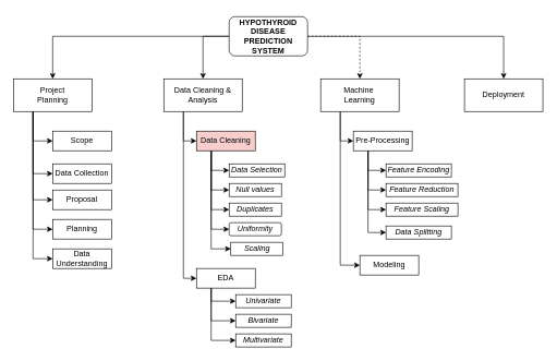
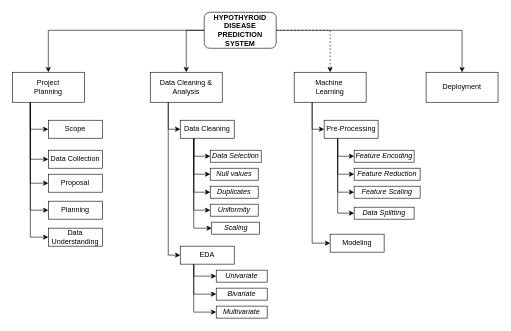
  <mxCell id="0" />
  <mxCell id="1" parent="0" />
  <mxCell id="2" style="edgeStyle=orthogonalEdgeStyle;rounded=0;orthogonalLoop=1;jettySize=auto;html=1;exitX=0;exitY=0.5;exitDx=0;exitDy=0;entryX=0.5;entryY=0;entryDx=0;entryDy=0;" edge="1" parent="1" source="6" target="12"><mxGeometry relative="1" as="geometry" /></mxCell>
  <mxCell id="3" style="edgeStyle=orthogonalEdgeStyle;rounded=0;orthogonalLoop=1;jettySize=auto;html=1;exitX=0;exitY=0.5;exitDx=0;exitDy=0;entryX=0.5;entryY=0;entryDx=0;entryDy=0;" edge="1" parent="1" source="6" target="19"><mxGeometry relative="1" as="geometry" /></mxCell>
  <mxCell id="4" style="edgeStyle=orthogonalEdgeStyle;rounded=0;orthogonalLoop=1;jettySize=auto;html=1;exitX=1;exitY=0.5;exitDx=0;exitDy=0;entryX=0.5;entryY=0;entryDx=0;entryDy=0;" edge="1" parent="1" source="6" target="13"><mxGeometry relative="1" as="geometry" /></mxCell>
  <mxCell id="5" style="edgeStyle=orthogonalEdgeStyle;rounded=0;orthogonalLoop=1;jettySize=auto;html=1;exitX=1;exitY=0.5;exitDx=0;exitDy=0;entryX=0.5;entryY=0;entryDx=0;entryDy=0;dashed=1;" edge="1" parent="1" source="6" target="16"><mxGeometry relative="1" as="geometry" /></mxCell>
- <mxCell id="6" value="&lt;b&gt;HYPOTHYROID DISEASE PREDICTION SYSTEM&lt;/b&gt;" style="rounded=1;whiteSpace=wrap;html=1;" vertex="1" parent="1"><mxGeometry x="350" y="25" width="120" height="60" as="geometry" /></mxCell>
+ <mxCell id="6" value="&lt;b&gt;HYPOTHYROID DISEASE PREDICTION SYSTEM&lt;/b&gt;" style="rounded=1;whiteSpace=wrap;html=1;" vertex="1" parent="1"><mxGeometry x="340" y="20" width="120" height="60" as="geometry" /></mxCell>
  <mxCell id="7" style="edgeStyle=orthogonalEdgeStyle;rounded=0;orthogonalLoop=1;jettySize=auto;html=1;exitX=0.25;exitY=1;exitDx=0;exitDy=0;entryX=0;entryY=0.5;entryDx=0;entryDy=0;" edge="1" parent="1" source="12" target="20"><mxGeometry relative="1" as="geometry" /></mxCell>
  <mxCell id="8" style="edgeStyle=orthogonalEdgeStyle;rounded=0;orthogonalLoop=1;jettySize=auto;html=1;exitX=0.25;exitY=1;exitDx=0;exitDy=0;entryX=0;entryY=0.5;entryDx=0;entryDy=0;" edge="1" parent="1" source="12" target="22"><mxGeometry relative="1" as="geometry" /></mxCell>
  <mxCell id="9" style="edgeStyle=orthogonalEdgeStyle;rounded=0;orthogonalLoop=1;jettySize=auto;html=1;exitX=0.25;exitY=1;exitDx=0;exitDy=0;entryX=0;entryY=0.5;entryDx=0;entryDy=0;" edge="1" parent="1" source="12" target="23"><mxGeometry relative="1" as="geometry" /></mxCell>
  <mxCell id="10" style="edgeStyle=orthogonalEdgeStyle;rounded=0;orthogonalLoop=1;jettySize=auto;html=1;exitX=0.25;exitY=1;exitDx=0;exitDy=0;entryX=0;entryY=0.5;entryDx=0;entryDy=0;" edge="1" parent="1" source="12" target="24"><mxGeometry relative="1" as="geometry" /></mxCell>
  <mxCell id="11" style="edgeStyle=orthogonalEdgeStyle;rounded=0;orthogonalLoop=1;jettySize=auto;html=1;exitX=0.25;exitY=1;exitDx=0;exitDy=0;entryX=0;entryY=0.5;entryDx=0;entryDy=0;" edge="1" parent="1" source="12" target="21"><mxGeometry relative="1" as="geometry" /></mxCell>
  <mxCell id="12" value="Project&lt;br&gt;Planning" style="rounded=0;whiteSpace=wrap;html=1;" vertex="1" parent="1"><mxGeometry x="20" y="120" width="120" height="50" as="geometry" /></mxCell>
  <mxCell id="13" value="Deployment" style="rounded=0;whiteSpace=wrap;html=1;" vertex="1" parent="1"><mxGeometry x="710" y="120" width="120" height="50" as="geometry" /></mxCell>
  <mxCell id="14" style="edgeStyle=orthogonalEdgeStyle;rounded=0;orthogonalLoop=1;jettySize=auto;html=1;exitX=0.25;exitY=1;exitDx=0;exitDy=0;entryX=0;entryY=0.5;entryDx=0;entryDy=0;" edge="1" parent="1" source="16" target="47"><mxGeometry relative="1" as="geometry" /></mxCell>
  <mxCell id="15" style="edgeStyle=orthogonalEdgeStyle;rounded=0;orthogonalLoop=1;jettySize=auto;html=1;exitX=0.25;exitY=1;exitDx=0;exitDy=0;entryX=0;entryY=0.5;entryDx=0;entryDy=0;" edge="1" parent="1" source="16" target="52"><mxGeometry relative="1" as="geometry" /></mxCell>
  <mxCell id="16" value="Machine&amp;nbsp;&lt;br&gt;Learning" style="rounded=0;whiteSpace=wrap;html=1;" vertex="1" parent="1"><mxGeometry x="490" y="120" width="120" height="50" as="geometry" /></mxCell>
  <mxCell id="17" style="edgeStyle=orthogonalEdgeStyle;rounded=0;orthogonalLoop=1;jettySize=auto;html=1;exitX=0.25;exitY=1;exitDx=0;exitDy=0;entryX=0;entryY=0.5;entryDx=0;entryDy=0;" edge="1" parent="1" source="19" target="30"><mxGeometry relative="1" as="geometry" /></mxCell>
  <mxCell id="18" style="edgeStyle=orthogonalEdgeStyle;rounded=0;orthogonalLoop=1;jettySize=auto;html=1;exitX=0.25;exitY=1;exitDx=0;exitDy=0;entryX=0;entryY=0.5;entryDx=0;entryDy=0;" edge="1" parent="1" source="19" target="39"><mxGeometry relative="1" as="geometry" /></mxCell>
  <mxCell id="19" value="Data Cleaning &amp;amp; Analysis" style="rounded=0;whiteSpace=wrap;html=1;" vertex="1" parent="1"><mxGeometry x="250" y="120" width="120" height="50" as="geometry" /></mxCell>
  <mxCell id="20" value="Scope" style="rounded=0;whiteSpace=wrap;html=1;" vertex="1" parent="1"><mxGeometry x="80" y="200" width="90" height="30" as="geometry" /></mxCell>
  <mxCell id="21" value="Data Understanding" style="rounded=0;whiteSpace=wrap;html=1;" vertex="1" parent="1"><mxGeometry x="80" y="380" width="90" height="30" as="geometry" /></mxCell>
  <mxCell id="22" value="Data Collection" style="rounded=0;whiteSpace=wrap;html=1;" vertex="1" parent="1"><mxGeometry x="80" y="250" width="90" height="30" as="geometry" /></mxCell>
  <mxCell id="23" value="Proposal" style="rounded=0;whiteSpace=wrap;html=1;" vertex="1" parent="1"><mxGeometry x="80" y="290" width="90" height="30" as="geometry" /></mxCell>
  <mxCell id="24" value="Planning" style="rounded=0;whiteSpace=wrap;html=1;" vertex="1" parent="1"><mxGeometry x="80" y="335" width="90" height="30" as="geometry" /></mxCell>
  <mxCell id="25" style="edgeStyle=orthogonalEdgeStyle;rounded=0;orthogonalLoop=1;jettySize=auto;html=1;exitX=0.25;exitY=1;exitDx=0;exitDy=0;entryX=0;entryY=0.5;entryDx=0;entryDy=0;" edge="1" parent="1" source="30" target="31"><mxGeometry relative="1" as="geometry" /></mxCell>
  <mxCell id="26" style="edgeStyle=orthogonalEdgeStyle;rounded=0;orthogonalLoop=1;jettySize=auto;html=1;exitX=0.25;exitY=1;exitDx=0;exitDy=0;entryX=0;entryY=0.5;entryDx=0;entryDy=0;" edge="1" parent="1" source="30" target="35"><mxGeometry relative="1" as="geometry" /></mxCell>
  <mxCell id="27" style="edgeStyle=orthogonalEdgeStyle;rounded=0;orthogonalLoop=1;jettySize=auto;html=1;exitX=0.25;exitY=1;exitDx=0;exitDy=0;entryX=0;entryY=0.5;entryDx=0;entryDy=0;" edge="1" parent="1" source="30" target="33"><mxGeometry relative="1" as="geometry" /></mxCell>
  <mxCell id="28" style="edgeStyle=orthogonalEdgeStyle;rounded=0;orthogonalLoop=1;jettySize=auto;html=1;exitX=0.25;exitY=1;exitDx=0;exitDy=0;entryX=0;entryY=0.5;entryDx=0;entryDy=0;" edge="1" parent="1" source="30" target="32"><mxGeometry relative="1" as="geometry" /></mxCell>
  <mxCell id="29" style="edgeStyle=orthogonalEdgeStyle;rounded=0;orthogonalLoop=1;jettySize=auto;html=1;exitX=0.25;exitY=1;exitDx=0;exitDy=0;entryX=0;entryY=0.5;entryDx=0;entryDy=0;" edge="1" parent="1" source="30" target="34"><mxGeometry relative="1" as="geometry" /></mxCell>
- <mxCell id="30" value="Data Cleaning" style="rounded=0;whiteSpace=wrap;html=1;fillColor=#f8cecc;" vertex="1" parent="1"><mxGeometry x="300" y="200" width="90" height="30" as="geometry" /></mxCell>
+ <mxCell id="30" value="Data Cleaning" style="rounded=0;whiteSpace=wrap;html=1;" vertex="1" parent="1"><mxGeometry x="300" y="200" width="90" height="30" as="geometry" /></mxCell>
  <mxCell id="31" value="&lt;i&gt;Data Selection&lt;/i&gt;" style="rounded=0;whiteSpace=wrap;html=1;" vertex="1" parent="1"><mxGeometry x="350" y="250" width="85" height="20" as="geometry" /></mxCell>
- <mxCell id="32" value="&lt;i&gt;Uniformity&lt;/i&gt;" style="whiteSpace=wrap;html=1;rounded=1;" vertex="1" parent="1"><mxGeometry x="350" y="340" width="80" height="20" as="geometry" /></mxCell>
+ <mxCell id="32" value="&lt;i&gt;Uniformity&lt;/i&gt;" style="rounded=0;whiteSpace=wrap;html=1;" vertex="1" parent="1"><mxGeometry x="350" y="340" width="80" height="20" as="geometry" /></mxCell>
  <mxCell id="33" value="&lt;i&gt;Duplicates&lt;/i&gt;" style="rounded=0;whiteSpace=wrap;html=1;" vertex="1" parent="1"><mxGeometry x="350" y="310" width="80" height="20" as="geometry" /></mxCell>
  <mxCell id="34" value="&lt;i&gt;Scaling&lt;/i&gt;" style="rounded=0;whiteSpace=wrap;html=1;" vertex="1" parent="1"><mxGeometry x="352.5" y="370" width="80" height="20" as="geometry" /></mxCell>
  <mxCell id="35" value="&lt;i&gt;Null values&lt;/i&gt;" style="rounded=0;whiteSpace=wrap;html=1;" vertex="1" parent="1"><mxGeometry x="350" y="280" width="80" height="20" as="geometry" /></mxCell>
  <mxCell id="36" style="edgeStyle=orthogonalEdgeStyle;rounded=0;orthogonalLoop=1;jettySize=auto;html=1;exitX=0.25;exitY=1;exitDx=0;exitDy=0;entryX=0;entryY=0.5;entryDx=0;entryDy=0;" edge="1" parent="1" source="39" target="40"><mxGeometry relative="1" as="geometry" /></mxCell>
  <mxCell id="37" style="edgeStyle=orthogonalEdgeStyle;rounded=0;orthogonalLoop=1;jettySize=auto;html=1;exitX=0.25;exitY=1;exitDx=0;exitDy=0;entryX=0;entryY=0.5;entryDx=0;entryDy=0;" edge="1" parent="1" source="39" target="41"><mxGeometry relative="1" as="geometry" /></mxCell>
  <mxCell id="38" style="edgeStyle=orthogonalEdgeStyle;rounded=0;orthogonalLoop=1;jettySize=auto;html=1;exitX=0.25;exitY=1;exitDx=0;exitDy=0;entryX=0;entryY=0.5;entryDx=0;entryDy=0;" edge="1" parent="1" source="39" target="42"><mxGeometry relative="1" as="geometry" /></mxCell>
  <mxCell id="39" value="EDA" style="rounded=0;whiteSpace=wrap;html=1;" vertex="1" parent="1"><mxGeometry x="300" y="410" width="90" height="30" as="geometry" /></mxCell>
  <mxCell id="40" value="&lt;i&gt;Univariate&lt;/i&gt;" style="rounded=0;whiteSpace=wrap;html=1;" vertex="1" parent="1"><mxGeometry x="360" y="450" width="85" height="20" as="geometry" /></mxCell>
  <mxCell id="41" value="&lt;i&gt;Bivariate&lt;/i&gt;" style="rounded=0;whiteSpace=wrap;html=1;" vertex="1" parent="1"><mxGeometry x="360" y="480" width="85" height="20" as="geometry" /></mxCell>
  <mxCell id="42" value="&lt;i&gt;Multivariate&lt;/i&gt;" style="rounded=0;whiteSpace=wrap;html=1;" vertex="1" parent="1"><mxGeometry x="360" y="510" width="85" height="20" as="geometry" /></mxCell>
  <mxCell id="43" style="edgeStyle=orthogonalEdgeStyle;rounded=0;orthogonalLoop=1;jettySize=auto;html=1;exitX=0.25;exitY=1;exitDx=0;exitDy=0;entryX=0;entryY=0.5;entryDx=0;entryDy=0;" edge="1" parent="1" source="47" target="48"><mxGeometry relative="1" as="geometry" /></mxCell>
  <mxCell id="44" style="edgeStyle=orthogonalEdgeStyle;rounded=0;orthogonalLoop=1;jettySize=auto;html=1;exitX=0.25;exitY=1;exitDx=0;exitDy=0;entryX=0;entryY=0.5;entryDx=0;entryDy=0;" edge="1" parent="1" source="47" target="49"><mxGeometry relative="1" as="geometry" /></mxCell>
  <mxCell id="45" style="edgeStyle=orthogonalEdgeStyle;rounded=0;orthogonalLoop=1;jettySize=auto;html=1;exitX=0.25;exitY=1;exitDx=0;exitDy=0;entryX=0;entryY=0.5;entryDx=0;entryDy=0;" edge="1" parent="1" source="47" target="50"><mxGeometry relative="1" as="geometry" /></mxCell>
  <mxCell id="46" style="edgeStyle=orthogonalEdgeStyle;rounded=0;orthogonalLoop=1;jettySize=auto;html=1;exitX=0.25;exitY=1;exitDx=0;exitDy=0;entryX=0;entryY=0.5;entryDx=0;entryDy=0;" edge="1" parent="1" source="47" target="51"><mxGeometry relative="1" as="geometry" /></mxCell>
  <mxCell id="47" value="Pre-Processing" style="rounded=0;whiteSpace=wrap;html=1;" vertex="1" parent="1"><mxGeometry x="540" y="200" width="90" height="30" as="geometry" /></mxCell>
  <mxCell id="48" value="&lt;i&gt;Feature Encoding&lt;/i&gt;" style="rounded=0;whiteSpace=wrap;html=1;" vertex="1" parent="1"><mxGeometry x="590" y="250" width="100" height="20" as="geometry" /></mxCell>
  <mxCell id="49" value="&lt;i&gt;Feature Reduction&lt;/i&gt;" style="rounded=0;whiteSpace=wrap;html=1;" vertex="1" parent="1"><mxGeometry x="590" y="280" width="110" height="20" as="geometry" /></mxCell>
  <mxCell id="50" value="&lt;i&gt;Feature Scaling&lt;/i&gt;" style="rounded=0;whiteSpace=wrap;html=1;" vertex="1" parent="1"><mxGeometry x="590" y="310" width="110" height="20" as="geometry" /></mxCell>
  <mxCell id="51" value="&lt;i&gt;Data Splitting&lt;/i&gt;" style="rounded=0;whiteSpace=wrap;html=1;" vertex="1" parent="1"><mxGeometry x="590" y="345" width="100" height="20" as="geometry" /></mxCell>
  <mxCell id="52" value="Modeling" style="rounded=0;whiteSpace=wrap;html=1;" vertex="1" parent="1"><mxGeometry x="550" y="390" width="90" height="30" as="geometry" /></mxCell>
